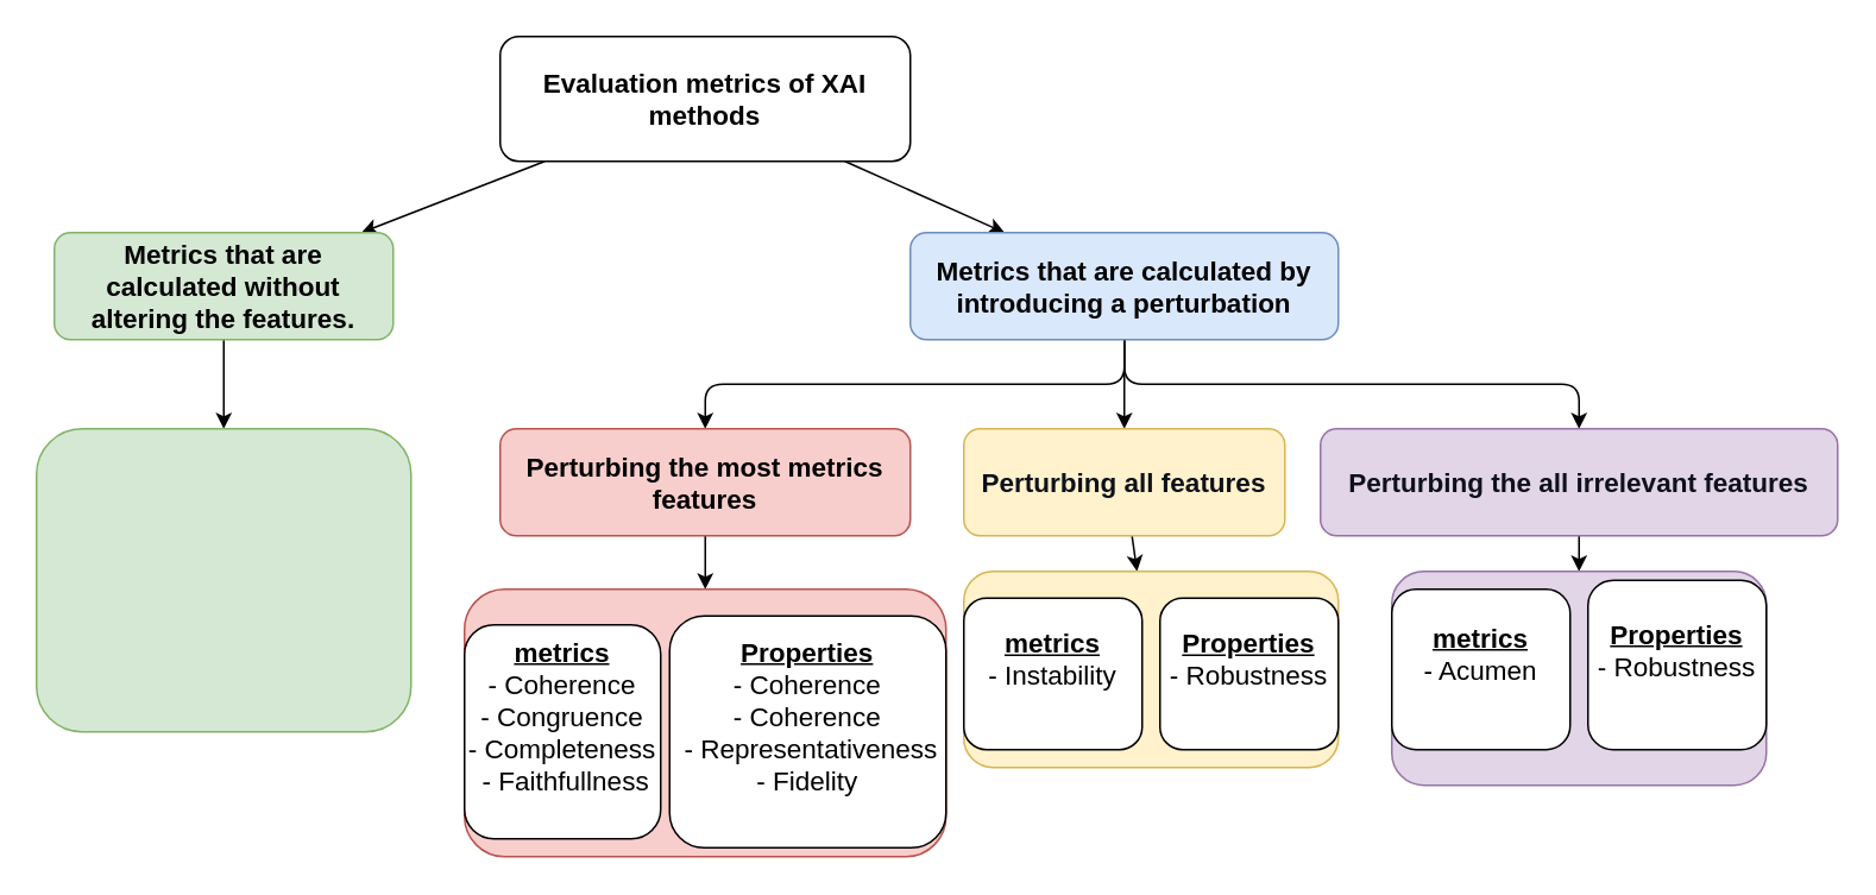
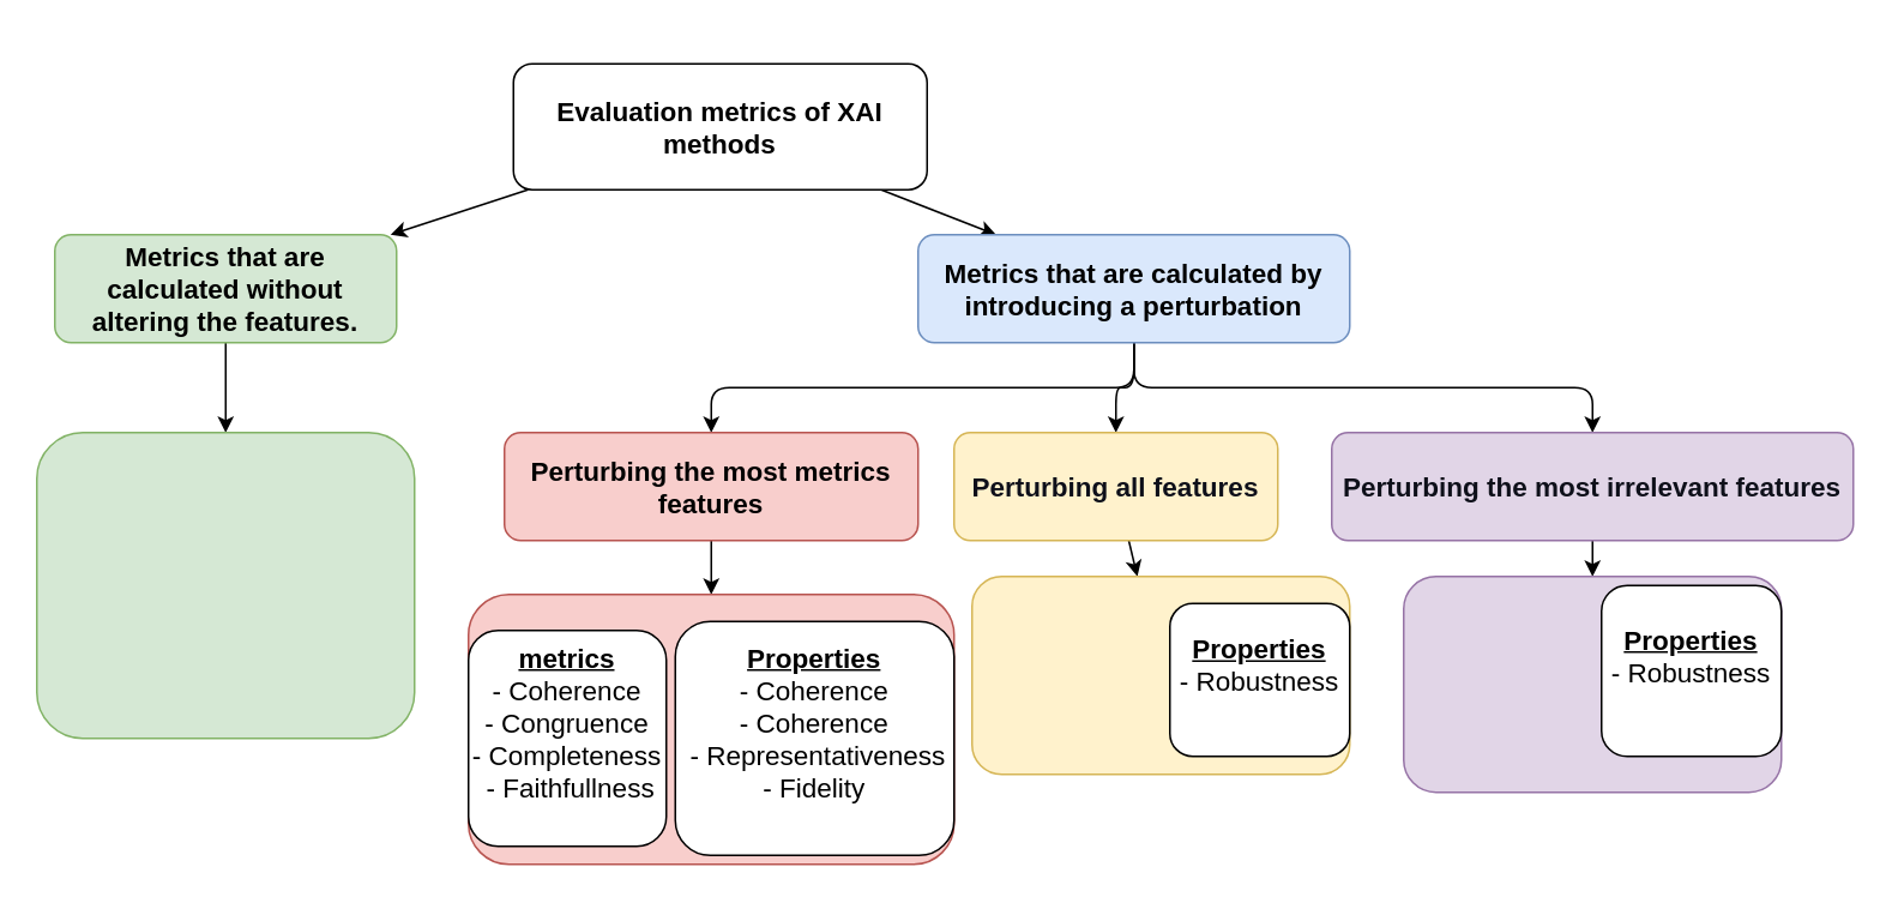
  <mxCell id="0" />
  <mxCell id="1" parent="0" />
  <mxCell id="2" value="" style="rounded=1;orthogonalLoop=1;jettySize=auto;html=1;fontSize=15;" parent="1" source="4" target="6" edge="1"><mxGeometry relative="1" as="geometry" /></mxCell>
  <mxCell id="3" value="" style="rounded=1;orthogonalLoop=1;jettySize=auto;html=1;fontSize=15;" parent="1" source="4" target="10" edge="1"><mxGeometry relative="1" as="geometry" /></mxCell>
- <mxCell id="4" value="Evaluation metrics of XAI methods" style="rounded=1;whiteSpace=wrap;html=1;fontStyle=1;fontSize=15;" parent="1" vertex="1"><mxGeometry x="280" y="20" width="230" height="70" as="geometry" /></mxCell>
+ <mxCell id="4" value="Evaluation metrics of XAI methods" style="rounded=1;whiteSpace=wrap;html=1;fontStyle=1;fontSize=15;" parent="1" vertex="1"><mxGeometry x="285" y="35" width="230" height="70" as="geometry" /></mxCell>
  <mxCell id="5" value="" style="rounded=1;orthogonalLoop=1;jettySize=auto;html=1;fontSize=15;" parent="1" source="6" target="11" edge="1"><mxGeometry relative="1" as="geometry" /></mxCell>
  <mxCell id="6" value="Metrics that are calculated without altering the features." style="whiteSpace=wrap;html=1;rounded=1;fontStyle=1;fillColor=#d5e8d4;strokeColor=#82b366;fontSize=15;" parent="1" vertex="1"><mxGeometry x="30" y="130" width="190" height="60" as="geometry" /></mxCell>
  <mxCell id="7" value="" style="edgeStyle=orthogonalEdgeStyle;rounded=1;orthogonalLoop=1;jettySize=auto;html=1;" parent="1" source="10" target="13" edge="1"><mxGeometry relative="1" as="geometry" /></mxCell>
  <mxCell id="8" value="" style="edgeStyle=orthogonalEdgeStyle;rounded=1;orthogonalLoop=1;jettySize=auto;html=1;" parent="1" source="10" target="15" edge="1"><mxGeometry relative="1" as="geometry" /></mxCell>
  <mxCell id="9" value="" style="edgeStyle=orthogonalEdgeStyle;rounded=1;orthogonalLoop=1;jettySize=auto;html=1;" parent="1" source="10" target="17" edge="1"><mxGeometry relative="1" as="geometry" /></mxCell>
  <mxCell id="10" value="Metrics that are calculated by introducing a perturbation" style="whiteSpace=wrap;html=1;rounded=1;fillColor=#dae8fc;strokeColor=#6c8ebf;fontStyle=1;fontSize=15;" parent="1" vertex="1"><mxGeometry x="510" y="130" width="240" height="60" as="geometry" /></mxCell>
  <mxCell id="11" value="" style="whiteSpace=wrap;html=1;fillColor=#d5e8d4;strokeColor=#82b366;rounded=1;fontStyle=1;fontSize=15;" parent="1" vertex="1"><mxGeometry x="20" y="240" width="210" height="170" as="geometry" /></mxCell>
  <mxCell id="12" value="" style="rounded=1;orthogonalLoop=1;jettySize=auto;html=1;" parent="1" source="13" target="19" edge="1"><mxGeometry relative="1" as="geometry" /></mxCell>
- <mxCell id="13" value="&lt;strong style=&quot;text-align: start; color: rgb(14, 16, 26); background: none; margin-top: 0pt; margin-bottom: 0pt;&quot;&gt;Perturbing all features&lt;/strong&gt;" style="whiteSpace=wrap;html=1;fontSize=15;fillColor=#fff2cc;strokeColor=#d6b656;rounded=1;fontStyle=1;" parent="1" vertex="1"><mxGeometry x="540" y="240" width="180" height="60" as="geometry" /></mxCell>
+ <mxCell id="13" value="&lt;strong style=&quot;text-align: start; color: rgb(14, 16, 26); background: none; margin-top: 0pt; margin-bottom: 0pt;&quot;&gt;Perturbing all features&lt;/strong&gt;" style="whiteSpace=wrap;html=1;fontSize=15;fillColor=#fff2cc;strokeColor=#d6b656;rounded=1;fontStyle=1;" parent="1" vertex="1"><mxGeometry x="530" y="240" width="180" height="60" as="geometry" /></mxCell>
  <mxCell id="14" value="" style="rounded=1;orthogonalLoop=1;jettySize=auto;html=1;" parent="1" source="15" target="18" edge="1"><mxGeometry relative="1" as="geometry" /></mxCell>
  <mxCell id="15" value="Perturbing the most metrics features" style="whiteSpace=wrap;html=1;fontSize=15;fillColor=#f8cecc;strokeColor=#b85450;rounded=1;fontStyle=1;" parent="1" vertex="1"><mxGeometry x="280" y="240" width="230" height="60" as="geometry" /></mxCell>
  <mxCell id="16" value="" style="rounded=1;orthogonalLoop=1;jettySize=auto;html=1;" parent="1" source="17" target="20" edge="1"><mxGeometry relative="1" as="geometry" /></mxCell>
- <mxCell id="17" value="&lt;strong style=&quot;text-align: start; color: rgb(14, 16, 26); background: none; margin-top: 0pt; margin-bottom: 0pt;&quot;&gt;Perturbing the all irrelevant features&lt;/strong&gt;" style="whiteSpace=wrap;html=1;fontSize=15;fillColor=#e1d5e7;strokeColor=#9673a6;rounded=1;fontStyle=1;" parent="1" vertex="1"><mxGeometry x="740" y="240" width="290" height="60" as="geometry" /></mxCell>
+ <mxCell id="17" value="&lt;strong style=&quot;text-align: start; color: rgb(14, 16, 26); background: none; margin-top: 0pt; margin-bottom: 0pt;&quot;&gt;Perturbing the most irrelevant features&lt;/strong&gt;" style="whiteSpace=wrap;html=1;fontSize=15;fillColor=#e1d5e7;strokeColor=#9673a6;rounded=1;fontStyle=1;" parent="1" vertex="1"><mxGeometry x="740" y="240" width="290" height="60" as="geometry" /></mxCell>
  <mxCell id="18" value="" style="whiteSpace=wrap;html=1;fontSize=15;fillColor=#f8cecc;strokeColor=#b85450;rounded=1;fontStyle=1;" parent="1" vertex="1"><mxGeometry x="260" y="330" width="270" height="150" as="geometry" /></mxCell>
  <mxCell id="19" value="" style="whiteSpace=wrap;html=1;fontSize=15;fillColor=#fff2cc;strokeColor=#d6b656;rounded=1;fontStyle=1;" parent="1" vertex="1"><mxGeometry x="540" y="320" width="210" height="110" as="geometry" /></mxCell>
  <mxCell id="20" value="" style="whiteSpace=wrap;html=1;fontSize=15;fillColor=#e1d5e7;strokeColor=#9673a6;rounded=1;fontStyle=1;" parent="1" vertex="1"><mxGeometry x="780" y="320" width="210" height="120" as="geometry" /></mxCell>
  <mxCell id="21" value="&lt;div style=&quot;forced-color-adjust: none; font-size: 15px;&quot;&gt;&lt;span style=&quot;forced-color-adjust: none; background-color: initial; font-size: 15px;&quot;&gt;&lt;b style=&quot;forced-color-adjust: none;&quot;&gt;&lt;u style=&quot;forced-color-adjust: none;&quot;&gt;metrics&lt;/u&gt;&lt;/b&gt;&lt;/span&gt;&lt;/div&gt;&lt;div style=&quot;forced-color-adjust: none; font-size: 15px;&quot;&gt;&lt;span style=&quot;forced-color-adjust: none; background-color: initial; font-size: 15px;&quot;&gt;- Coherence&lt;/span&gt;&lt;/div&gt;&lt;div style=&quot;forced-color-adjust: none; font-size: 15px;&quot;&gt;&lt;span style=&quot;forced-color-adjust: none; background-color: initial; font-size: 15px;&quot;&gt;- Congruence&lt;/span&gt;&lt;/div&gt;&lt;div style=&quot;forced-color-adjust: none; font-size: 15px;&quot;&gt;&lt;span style=&quot;forced-color-adjust: none; background-color: initial; font-size: 15px;&quot;&gt;- Completeness&lt;/span&gt;&lt;/div&gt;&lt;div style=&quot;forced-color-adjust: none; font-size: 15px;&quot;&gt;&lt;span style=&quot;forced-color-adjust: none; background-color: initial; font-size: 15px;&quot;&gt;&amp;nbsp;- Faithfullness&lt;/span&gt;&lt;/div&gt;&lt;div style=&quot;forced-color-adjust: none; font-size: 15px;&quot;&gt;&lt;div style=&quot;forced-color-adjust: none; font-size: 15px;&quot;&gt;&lt;br style=&quot;forced-color-adjust: none; color: rgb(0, 0, 0); font-family: Helvetica; font-size: 15px; font-style: normal; font-variant-ligatures: normal; font-variant-caps: normal; font-weight: 400; letter-spacing: normal; orphans: 2; text-indent: 0px; text-transform: none; widows: 2; word-spacing: 0px; -webkit-text-stroke-width: 0px; white-space: normal; background-color: rgb(251, 251, 251); text-decoration-thickness: initial; text-decoration-style: initial; text-decoration-color: initial;&quot;&gt;&lt;/div&gt;&lt;/div&gt;" style="rounded=1;whiteSpace=wrap;html=1;align=center;" parent="1" vertex="1"><mxGeometry x="260" y="350" width="110" height="120" as="geometry" /></mxCell>
  <mxCell id="22" value="&lt;div style=&quot;forced-color-adjust: none; font-size: 15px;&quot;&gt;&lt;span style=&quot;forced-color-adjust: none; background-color: initial; font-size: 15px;&quot;&gt;&lt;b style=&quot;forced-color-adjust: none;&quot;&gt;&lt;u style=&quot;forced-color-adjust: none;&quot;&gt;Properties&lt;/u&gt;&lt;/b&gt;&lt;/span&gt;&lt;/div&gt;&lt;div style=&quot;forced-color-adjust: none; font-size: 15px;&quot;&gt;&lt;span style=&quot;forced-color-adjust: none; background-color: initial; font-size: 15px;&quot;&gt;- Coherence&lt;/span&gt;&lt;/div&gt;&lt;div style=&quot;forced-color-adjust: none; font-size: 15px;&quot;&gt;&lt;span style=&quot;forced-color-adjust: none; background-color: initial; font-size: 15px;&quot;&gt;- Coherence&lt;/span&gt;&lt;/div&gt;&lt;div style=&quot;forced-color-adjust: none; font-size: 15px;&quot;&gt;&lt;span style=&quot;forced-color-adjust: none; background-color: initial; font-size: 15px;&quot;&gt;&amp;nbsp;- Representativeness&lt;/span&gt;&lt;/div&gt;&lt;div style=&quot;forced-color-adjust: none; font-size: 15px;&quot;&gt;- Fidelity&lt;/div&gt;&lt;div style=&quot;forced-color-adjust: none; font-size: 15px;&quot;&gt;&lt;div style=&quot;forced-color-adjust: none; font-size: 15px;&quot;&gt;&lt;br style=&quot;forced-color-adjust: none; color: rgb(0, 0, 0); font-family: Helvetica; font-size: 15px; font-style: normal; font-variant-ligatures: normal; font-variant-caps: normal; font-weight: 400; letter-spacing: normal; orphans: 2; text-align: left; text-indent: 0px; text-transform: none; widows: 2; word-spacing: 0px; -webkit-text-stroke-width: 0px; white-space: normal; background-color: rgb(251, 251, 251); text-decoration-thickness: initial; text-decoration-style: initial; text-decoration-color: initial;&quot;&gt;&lt;/div&gt;&lt;/div&gt;" style="rounded=1;whiteSpace=wrap;html=1;" parent="1" vertex="1"><mxGeometry x="375" y="345" width="155" height="130" as="geometry" /></mxCell>
- <mxCell id="23" value="&lt;div style=&quot;forced-color-adjust: none; font-size: 15px;&quot;&gt;&lt;span style=&quot;forced-color-adjust: none; background-color: initial; font-size: 15px;&quot;&gt;&lt;b style=&quot;forced-color-adjust: none;&quot;&gt;&lt;u style=&quot;forced-color-adjust: none;&quot;&gt;metrics&lt;/u&gt;&lt;/b&gt;&lt;/span&gt;&lt;/div&gt;&lt;div style=&quot;forced-color-adjust: none; font-size: 15px;&quot;&gt;&lt;span style=&quot;forced-color-adjust: none; background-color: initial; font-size: 15px;&quot;&gt;- Instability&lt;/span&gt;&lt;/div&gt;&lt;div style=&quot;forced-color-adjust: none; font-size: 15px;&quot;&gt;&lt;div style=&quot;forced-color-adjust: none; font-size: 15px;&quot;&gt;&lt;br style=&quot;forced-color-adjust: none; color: rgb(0, 0, 0); font-family: Helvetica; font-size: 15px; font-style: normal; font-variant-ligatures: normal; font-variant-caps: normal; font-weight: 400; letter-spacing: normal; orphans: 2; text-indent: 0px; text-transform: none; widows: 2; word-spacing: 0px; -webkit-text-stroke-width: 0px; white-space: normal; background-color: rgb(251, 251, 251); text-decoration-thickness: initial; text-decoration-style: initial; text-decoration-color: initial;&quot;&gt;&lt;/div&gt;&lt;/div&gt;" style="rounded=1;whiteSpace=wrap;html=1;align=center;" parent="1" vertex="1"><mxGeometry x="540" y="335" width="100" height="85" as="geometry" /></mxCell>
  <mxCell id="24" value="&lt;div style=&quot;forced-color-adjust: none; font-size: 15px;&quot;&gt;&lt;span style=&quot;forced-color-adjust: none; background-color: initial; font-size: 15px;&quot;&gt;&lt;b style=&quot;forced-color-adjust: none;&quot;&gt;&lt;u style=&quot;forced-color-adjust: none;&quot;&gt;Properties&lt;/u&gt;&lt;/b&gt;&lt;/span&gt;&lt;/div&gt;&lt;div style=&quot;forced-color-adjust: none; font-size: 15px;&quot;&gt;&lt;span style=&quot;forced-color-adjust: none; background-color: initial; font-size: 15px;&quot;&gt;- Robustness&lt;/span&gt;&lt;/div&gt;&lt;div style=&quot;forced-color-adjust: none; font-size: 15px;&quot;&gt;&lt;div style=&quot;forced-color-adjust: none; font-size: 15px;&quot;&gt;&lt;br style=&quot;forced-color-adjust: none; color: rgb(0, 0, 0); font-family: Helvetica; font-size: 15px; font-style: normal; font-variant-ligatures: normal; font-variant-caps: normal; font-weight: 400; letter-spacing: normal; orphans: 2; text-align: left; text-indent: 0px; text-transform: none; widows: 2; word-spacing: 0px; -webkit-text-stroke-width: 0px; white-space: normal; background-color: rgb(251, 251, 251); text-decoration-thickness: initial; text-decoration-style: initial; text-decoration-color: initial;&quot;&gt;&lt;/div&gt;&lt;/div&gt;" style="rounded=1;whiteSpace=wrap;html=1;" parent="1" vertex="1"><mxGeometry x="650" y="335" width="100" height="85" as="geometry" /></mxCell>
  <mxCell id="25" value="&lt;div style=&quot;forced-color-adjust: none; font-size: 15px;&quot;&gt;&lt;span style=&quot;forced-color-adjust: none; background-color: initial; font-size: 15px;&quot;&gt;&lt;b style=&quot;forced-color-adjust: none;&quot;&gt;&lt;u style=&quot;forced-color-adjust: none;&quot;&gt;Properties&lt;/u&gt;&lt;/b&gt;&lt;/span&gt;&lt;/div&gt;&lt;div style=&quot;forced-color-adjust: none; font-size: 15px;&quot;&gt;- Robustness&lt;br style=&quot;forced-color-adjust: none; font-size: 15px;&quot;&gt;&lt;div style=&quot;forced-color-adjust: none; font-size: 15px;&quot;&gt;&lt;br style=&quot;forced-color-adjust: none; color: rgb(0, 0, 0); font-family: Helvetica; font-size: 15px; font-style: normal; font-variant-ligatures: normal; font-variant-caps: normal; font-weight: 400; letter-spacing: normal; orphans: 2; text-align: left; text-indent: 0px; text-transform: none; widows: 2; word-spacing: 0px; -webkit-text-stroke-width: 0px; white-space: normal; background-color: rgb(251, 251, 251); text-decoration-thickness: initial; text-decoration-style: initial; text-decoration-color: initial;&quot;&gt;&lt;/div&gt;&lt;/div&gt;" style="rounded=1;whiteSpace=wrap;html=1;" parent="1" vertex="1"><mxGeometry x="890" y="325" width="100" height="95" as="geometry" /></mxCell>
- <mxCell id="26" value="&lt;div style=&quot;forced-color-adjust: none; font-size: 15px;&quot;&gt;&lt;span style=&quot;forced-color-adjust: none; background-color: initial; font-size: 15px;&quot;&gt;&lt;b style=&quot;forced-color-adjust: none;&quot;&gt;&lt;u style=&quot;forced-color-adjust: none;&quot;&gt;metrics&lt;/u&gt;&lt;/b&gt;&lt;/span&gt;&lt;/div&gt;&lt;div style=&quot;forced-color-adjust: none; font-size: 15px;&quot;&gt;&lt;span style=&quot;forced-color-adjust: none; background-color: initial; font-size: 15px;&quot;&gt;- Acumen&lt;/span&gt;&lt;/div&gt;&lt;div style=&quot;forced-color-adjust: none; font-size: 15px;&quot;&gt;&lt;div style=&quot;forced-color-adjust: none; font-size: 15px;&quot;&gt;&lt;br style=&quot;forced-color-adjust: none; color: rgb(0, 0, 0); font-family: Helvetica; font-size: 15px; font-style: normal; font-variant-ligatures: normal; font-variant-caps: normal; font-weight: 400; letter-spacing: normal; orphans: 2; text-indent: 0px; text-transform: none; widows: 2; word-spacing: 0px; -webkit-text-stroke-width: 0px; white-space: normal; background-color: rgb(251, 251, 251); text-decoration-thickness: initial; text-decoration-style: initial; text-decoration-color: initial;&quot;&gt;&lt;/div&gt;&lt;/div&gt;" style="rounded=1;whiteSpace=wrap;html=1;align=center;" parent="1" vertex="1"><mxGeometry x="780" y="330" width="100" height="90" as="geometry" /></mxCell>
